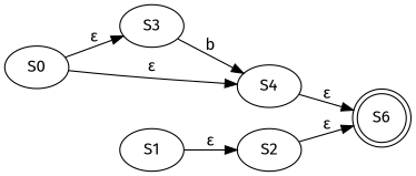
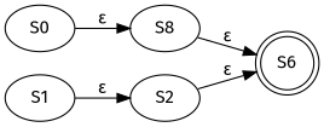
  digraph {
    fontname="Fira Sans"
    rankdir=LR
    node [fontname="Fira Sans"]
    edge [fontname="Fira Sans"]
    S0
-   S3
-   S4
+   S4 [label=S8]
    S1
    S2
    n6 [label=S6 shape=doublecircle]
-   S0 -> S3 [label="ε"]
    S0 -> S4 [label="ε"]
-   S3 -> S4 [label=b]
    S4 -> n6 [label="ε"]
    S1 -> S2 [label="ε"]
    S2 -> n6 [label="ε"]
  }
